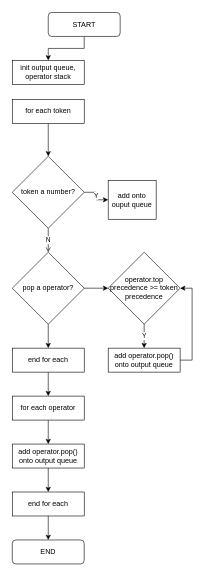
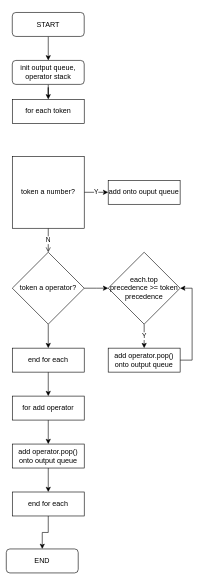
  <mxCell id="0" />
  <mxCell id="1" parent="0" />
  <mxCell id="2" value="" style="edgeStyle=orthogonalEdgeStyle;rounded=0;orthogonalLoop=1;jettySize=auto;html=1;" edge="1" parent="1" source="3" target="5"><mxGeometry relative="1" as="geometry" /></mxCell>
- <mxCell id="3" value="START" style="rounded=1;whiteSpace=wrap;html=1;" vertex="1" parent="1"><mxGeometry x="80" y="20" width="120" height="40" as="geometry" /></mxCell>
- <mxCell id="5" value="init output queue, operator stack" style="rounded=0;whiteSpace=wrap;html=1;" vertex="1" parent="1"><mxGeometry x="20" y="100" width="120" height="40" as="geometry" /></mxCell>
- <mxCell id="6" value="" style="edgeStyle=orthogonalEdgeStyle;rounded=0;orthogonalLoop=1;jettySize=auto;html=1;" edge="1" parent="1" source="7" target="10"><mxGeometry relative="1" as="geometry" /></mxCell>
+ <mxCell id="3" value="START" style="rounded=1;whiteSpace=wrap;html=1;" vertex="1" parent="1"><mxGeometry x="20" y="20" width="120" height="40" as="geometry" /></mxCell>
+ <mxCell id="4" value="" style="edgeStyle=orthogonalEdgeStyle;rounded=0;orthogonalLoop=1;jettySize=auto;html=1;" edge="1" parent="1" source="5" target="7"><mxGeometry relative="1" as="geometry" /></mxCell>
+ <mxCell id="5" value="init output queue, operator stack" style="whiteSpace=wrap;html=1;rounded=1;" vertex="1" parent="1"><mxGeometry x="20" y="100" width="120" height="40" as="geometry" /></mxCell>
  <mxCell id="7" value="for each token" style="whiteSpace=wrap;html=1;rounded=0;" vertex="1" parent="1"><mxGeometry x="20" y="165" width="120" height="40" as="geometry" /></mxCell>
  <mxCell id="8" value="Y" style="edgeStyle=orthogonalEdgeStyle;rounded=0;orthogonalLoop=1;jettySize=auto;html=1;" edge="1" parent="1" source="10" target="11"><mxGeometry relative="1" as="geometry" /></mxCell>
  <mxCell id="9" value="N" style="edgeStyle=orthogonalEdgeStyle;rounded=0;orthogonalLoop=1;jettySize=auto;html=1;endArrow=open;" edge="1" parent="1" source="10" target="14"><mxGeometry relative="1" as="geometry" /></mxCell>
- <mxCell id="10" value="token a number?" style="rhombus;whiteSpace=wrap;html=1;" vertex="1" parent="1"><mxGeometry x="20" y="260" width="120" height="120" as="geometry" /></mxCell>
- <mxCell id="11" value="add onto ouput queue" style="rounded=0;whiteSpace=wrap;html=1;" vertex="1" parent="1"><mxGeometry x="180" y="300" width="80" height="65" as="geometry" /></mxCell>
+ <mxCell id="10" value="token a number?" style="whiteSpace=wrap;html=1;rounded=0;" vertex="1" parent="1"><mxGeometry x="20" y="260" width="120" height="120" as="geometry" /></mxCell>
+ <mxCell id="11" value="add onto ouput queue" style="rounded=0;whiteSpace=wrap;html=1;" vertex="1" parent="1"><mxGeometry x="180" y="300" width="120" height="40" as="geometry" /></mxCell>
  <mxCell id="12" value="" style="edgeStyle=orthogonalEdgeStyle;rounded=0;orthogonalLoop=1;jettySize=auto;html=1;" edge="1" parent="1" source="14"><mxGeometry relative="1" as="geometry"><mxPoint x="180" y="480" as="targetPoint" /></mxGeometry></mxCell>
  <mxCell id="13" value="" style="edgeStyle=orthogonalEdgeStyle;rounded=0;orthogonalLoop=1;jettySize=auto;html=1;" edge="1" parent="1" source="14" target="20"><mxGeometry relative="1" as="geometry" /></mxCell>
- <mxCell id="14" value="pop a operator?" style="rhombus;whiteSpace=wrap;html=1;" vertex="1" parent="1"><mxGeometry x="20" y="420" width="120" height="120" as="geometry" /></mxCell>
+ <mxCell id="14" value="token a operator?" style="rhombus;whiteSpace=wrap;html=1;" vertex="1" parent="1"><mxGeometry x="20" y="420" width="120" height="120" as="geometry" /></mxCell>
  <mxCell id="15" value="Y" style="edgeStyle=orthogonalEdgeStyle;rounded=0;orthogonalLoop=1;jettySize=auto;html=1;" edge="1" parent="1" source="16" target="18"><mxGeometry relative="1" as="geometry" /></mxCell>
- <mxCell id="16" value="operator.top&lt;div&gt;precedence &amp;gt;= token&lt;/div&gt;&lt;div&gt;precedence&lt;/div&gt;" style="rhombus;whiteSpace=wrap;html=1;" vertex="1" parent="1"><mxGeometry x="180" y="420" width="120" height="120" as="geometry" /></mxCell>
+ <mxCell id="16" value="each.top&lt;div&gt;precedence &amp;gt;= token&lt;/div&gt;&lt;div&gt;precedence&lt;/div&gt;" style="rhombus;whiteSpace=wrap;html=1;" vertex="1" parent="1"><mxGeometry x="180" y="420" width="120" height="120" as="geometry" /></mxCell>
  <mxCell id="17" style="edgeStyle=orthogonalEdgeStyle;rounded=0;orthogonalLoop=1;jettySize=auto;html=1;entryX=1;entryY=0.5;entryDx=0;entryDy=0;" edge="1" parent="1" source="18" target="16"><mxGeometry relative="1" as="geometry"><Array as="points"><mxPoint x="320" y="600" /><mxPoint x="320" y="480" /></Array></mxGeometry></mxCell>
  <mxCell id="18" value="add operator.pop() onto output queue" style="rounded=0;whiteSpace=wrap;html=1;" vertex="1" parent="1"><mxGeometry x="180" y="580" width="120" height="40" as="geometry" /></mxCell>
  <mxCell id="19" value="" style="edgeStyle=orthogonalEdgeStyle;rounded=0;orthogonalLoop=1;jettySize=auto;html=1;" edge="1" parent="1" source="20" target="22"><mxGeometry relative="1" as="geometry" /></mxCell>
  <mxCell id="20" value="end for each" style="rounded=0;whiteSpace=wrap;html=1;" vertex="1" parent="1"><mxGeometry x="20" y="580" width="120" height="40" as="geometry" /></mxCell>
  <mxCell id="21" value="" style="edgeStyle=orthogonalEdgeStyle;rounded=0;orthogonalLoop=1;jettySize=auto;html=1;" edge="1" parent="1" source="22" target="24"><mxGeometry relative="1" as="geometry" /></mxCell>
- <mxCell id="22" value="for each operator" style="rounded=0;whiteSpace=wrap;html=1;" vertex="1" parent="1"><mxGeometry x="20" y="660" width="120" height="40" as="geometry" /></mxCell>
+ <mxCell id="22" value="for add operator" style="rounded=0;whiteSpace=wrap;html=1;" vertex="1" parent="1"><mxGeometry x="20" y="660" width="120" height="40" as="geometry" /></mxCell>
  <mxCell id="23" value="" style="edgeStyle=orthogonalEdgeStyle;rounded=0;orthogonalLoop=1;jettySize=auto;html=1;" edge="1" parent="1" source="24" target="26"><mxGeometry relative="1" as="geometry" /></mxCell>
  <mxCell id="24" value="add operator.pop() onto output queue" style="rounded=0;whiteSpace=wrap;html=1;" vertex="1" parent="1"><mxGeometry x="20" y="740" width="120" height="40" as="geometry" /></mxCell>
  <mxCell id="25" value="" style="edgeStyle=orthogonalEdgeStyle;rounded=0;orthogonalLoop=1;jettySize=auto;html=1;" edge="1" parent="1" source="26" target="27"><mxGeometry relative="1" as="geometry" /></mxCell>
  <mxCell id="26" value="end for each" style="rounded=0;whiteSpace=wrap;html=1;" vertex="1" parent="1"><mxGeometry x="20" y="820" width="120" height="40" as="geometry" /></mxCell>
- <mxCell id="27" value="END" style="rounded=1;whiteSpace=wrap;html=1;" vertex="1" parent="1"><mxGeometry x="20" y="900" width="120" height="40" as="geometry" /></mxCell>
+ <mxCell id="27" value="END" style="rounded=1;whiteSpace=wrap;html=1;" vertex="1" parent="1"><mxGeometry x="10" y="915" width="120" height="40" as="geometry" /></mxCell>
